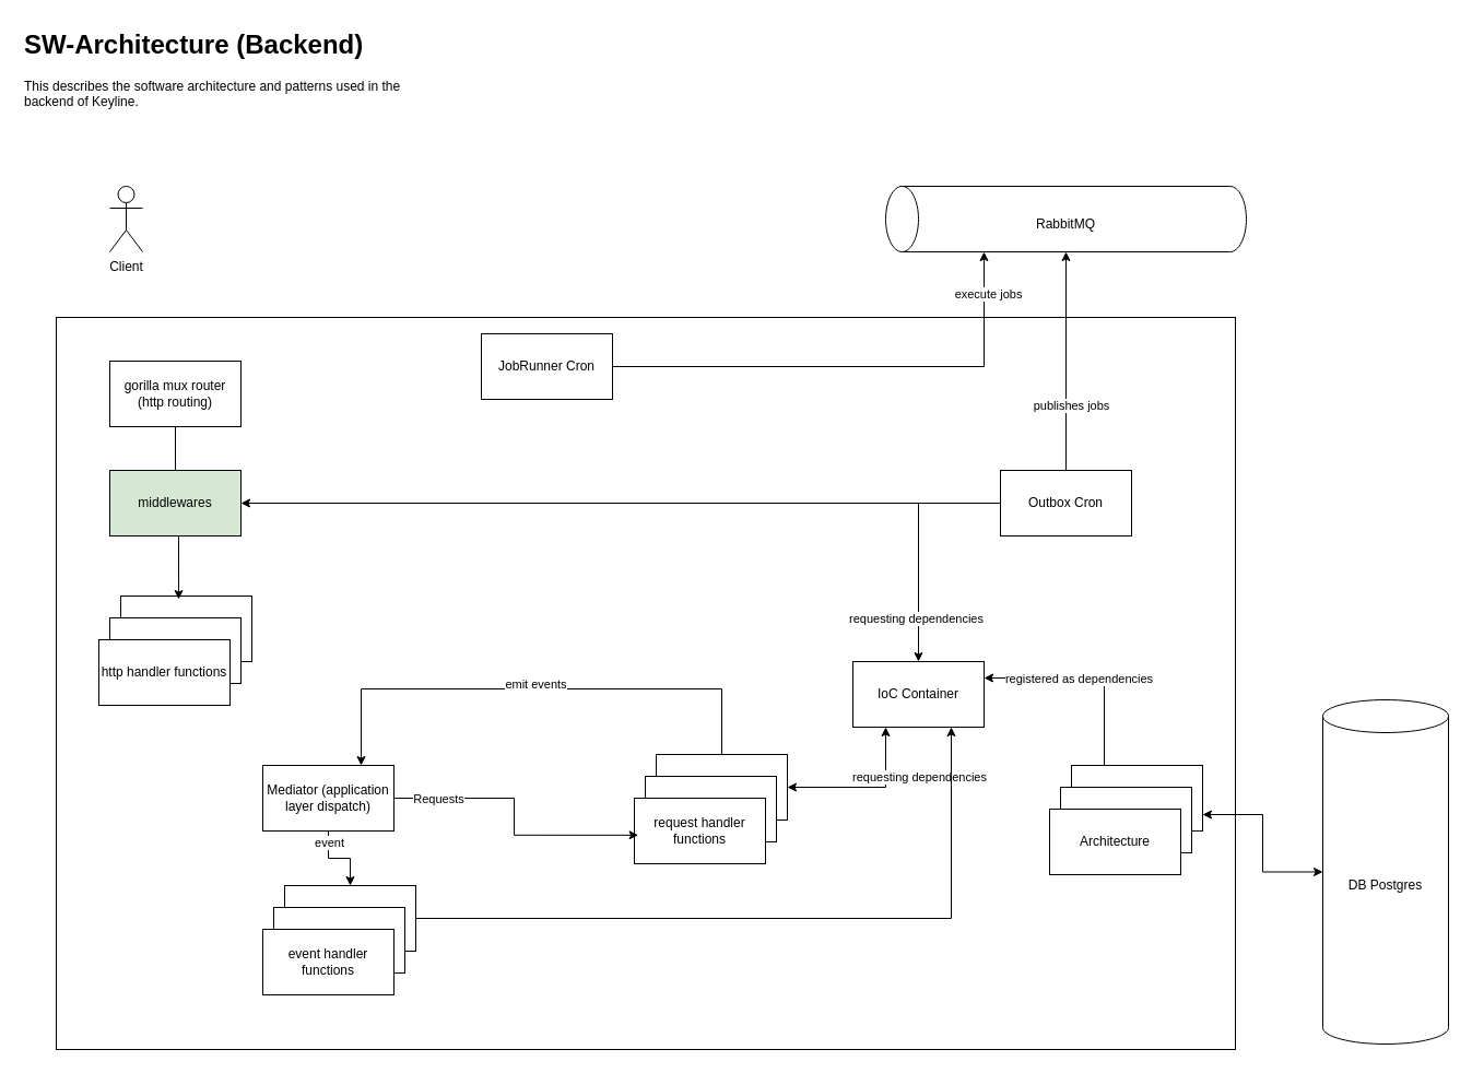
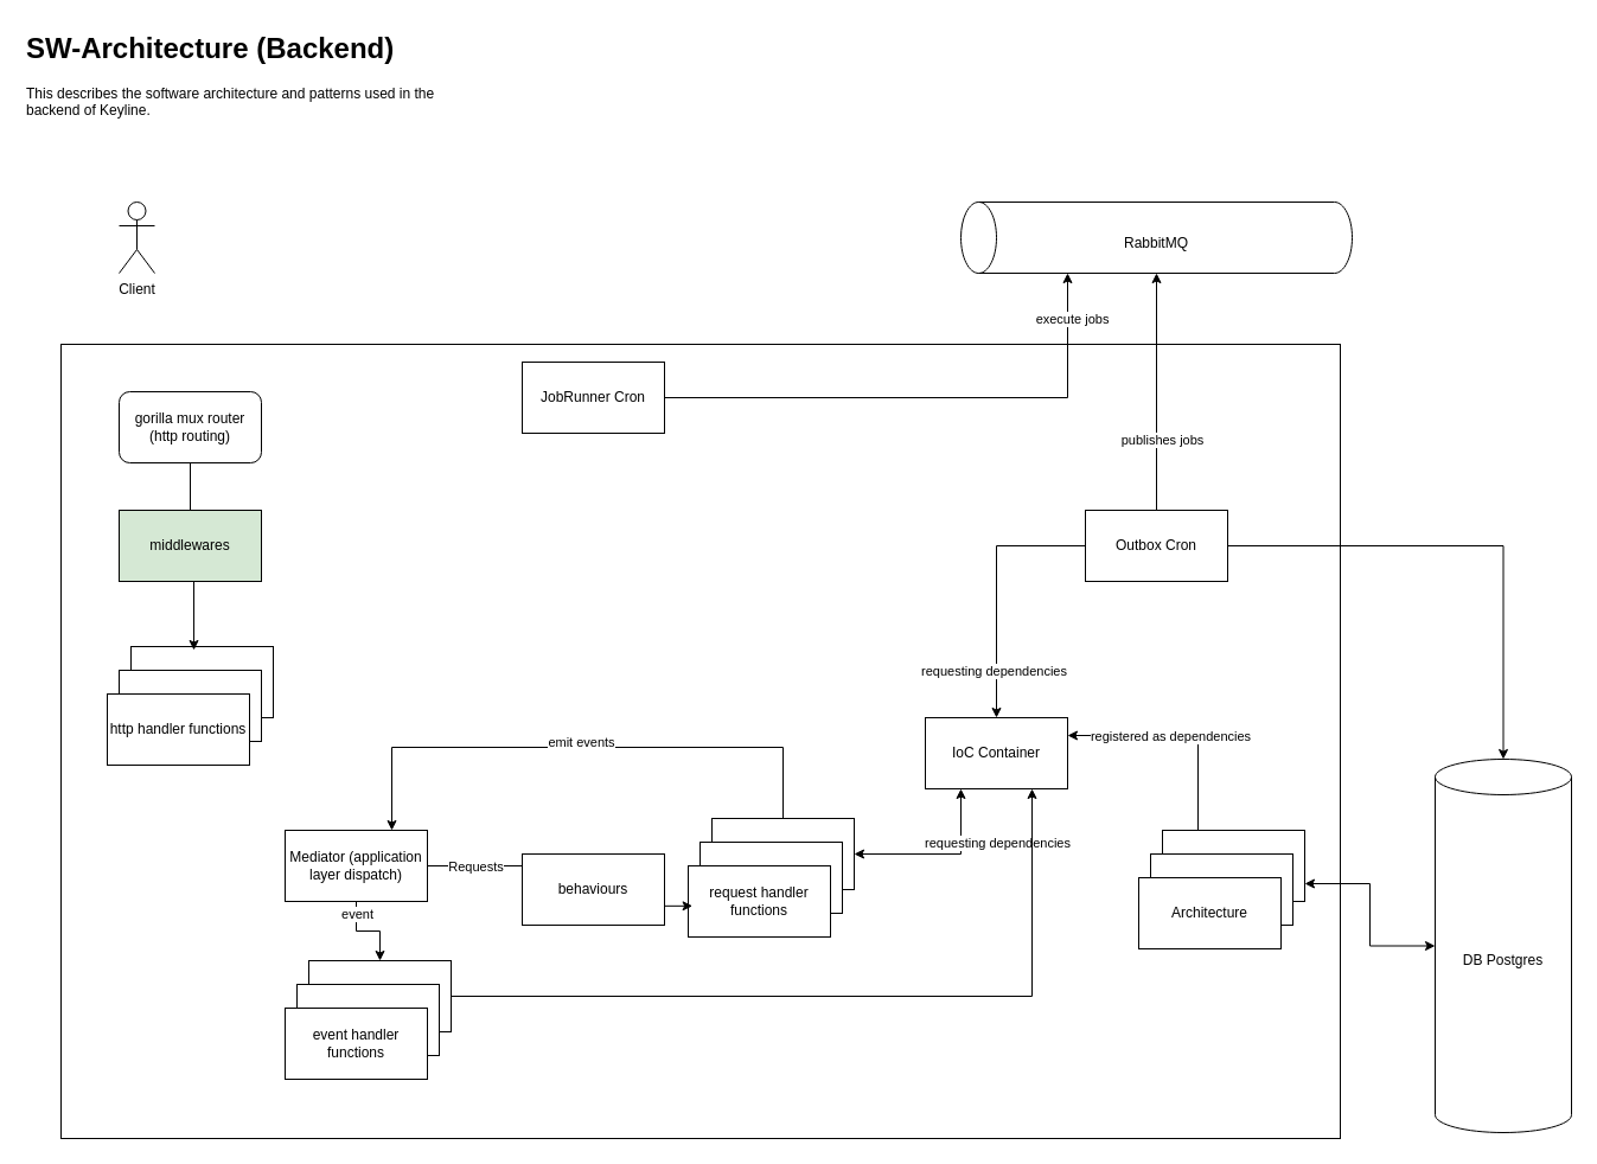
  <mxCell id="0" />
  <mxCell id="1" parent="0" />
  <mxCell id="2" value="" style="rounded=0;whiteSpace=wrap;html=1;fillColor=none;" parent="1" vertex="1"><mxGeometry x="51" y="290" width="1079" height="670" as="geometry" /></mxCell>
  <mxCell id="3" style="edgeStyle=orthogonalEdgeStyle;rounded=0;orthogonalLoop=1;jettySize=auto;html=1;exitX=1;exitY=0.5;exitDx=0;exitDy=0;entryX=0.25;entryY=1;entryDx=0;entryDy=0;startArrow=classic;startFill=1;" parent="1" source="7" target="31" edge="1"><mxGeometry relative="1" as="geometry" /></mxCell>
  <mxCell id="4" value="requesting dependencies" style="edgeLabel;html=1;align=center;verticalAlign=middle;resizable=0;points=[];" parent="3" vertex="1" connectable="0"><mxGeometry x="0.038" y="2" relative="1" as="geometry"><mxPoint x="45" y="-8" as="offset" /></mxGeometry></mxCell>
  <mxCell id="5" style="edgeStyle=orthogonalEdgeStyle;rounded=0;orthogonalLoop=1;jettySize=auto;html=1;exitX=0.5;exitY=0;exitDx=0;exitDy=0;entryX=0.75;entryY=0;entryDx=0;entryDy=0;" parent="1" source="7" target="18" edge="1"><mxGeometry relative="1" as="geometry"><Array as="points"><mxPoint x="660" y="630" /><mxPoint x="330" y="630" /></Array></mxGeometry></mxCell>
  <mxCell id="6" value="emit events" style="edgeLabel;html=1;align=center;verticalAlign=middle;resizable=0;points=[];" parent="5" vertex="1" connectable="0"><mxGeometry x="0.123" y="-1" relative="1" as="geometry"><mxPoint x="27" y="-4" as="offset" /></mxGeometry></mxCell>
  <mxCell id="7" value="" style="rounded=0;whiteSpace=wrap;html=1;" parent="1" vertex="1"><mxGeometry x="600" y="690" width="120" height="60" as="geometry" /></mxCell>
  <mxCell id="8" value="&lt;h1 style=&quot;margin-top: 0px;&quot;&gt;SW-Architecture (Backend)&lt;/h1&gt;&lt;p&gt;This describes the software architecture and patterns used in the backend of Keyline.&lt;/p&gt;" style="text;html=1;whiteSpace=wrap;overflow=hidden;rounded=0;" parent="1" vertex="1"><mxGeometry x="20" y="20" width="370" height="120" as="geometry" /></mxCell>
  <mxCell id="9" value="Client" style="shape=umlActor;verticalLabelPosition=bottom;verticalAlign=top;html=1;outlineConnect=0;" parent="1" vertex="1"><mxGeometry x="100" y="170" width="30" height="60" as="geometry" /></mxCell>
- <mxCell id="10" value="gorilla mux router (http routing)" style="rounded=0;whiteSpace=wrap;html=1;" parent="1" vertex="1"><mxGeometry x="100" y="330" width="120" height="60" as="geometry" /></mxCell>
+ <mxCell id="10" value="gorilla mux router (http routing)" style="whiteSpace=wrap;html=1;rounded=1;" parent="1" vertex="1"><mxGeometry x="100" y="330" width="120" height="60" as="geometry" /></mxCell>
  <mxCell id="11" value="" style="rounded=0;whiteSpace=wrap;html=1;" parent="1" vertex="1"><mxGeometry x="110" y="545" width="120" height="60" as="geometry" /></mxCell>
  <mxCell id="12" value="" style="rounded=0;whiteSpace=wrap;html=1;" parent="1" vertex="1"><mxGeometry x="100" y="565" width="120" height="60" as="geometry" /></mxCell>
  <mxCell id="13" value="http handler functions" style="rounded=0;whiteSpace=wrap;html=1;" parent="1" vertex="1"><mxGeometry x="90" y="585" width="120" height="60" as="geometry" /></mxCell>
  <mxCell id="14" style="edgeStyle=orthogonalEdgeStyle;rounded=0;orthogonalLoop=1;jettySize=auto;html=1;exitX=0.5;exitY=1;exitDx=0;exitDy=0;entryX=0.442;entryY=0.05;entryDx=0;entryDy=0;entryPerimeter=0;" parent="1" source="10" target="11" edge="1"><mxGeometry relative="1" as="geometry" /></mxCell>
  <mxCell id="15" value="middlewares" style="rounded=0;whiteSpace=wrap;html=1;fillColor=#d5e8d4;" parent="1" vertex="1"><mxGeometry x="100" y="430" width="120" height="60" as="geometry" /></mxCell>
  <mxCell id="16" style="edgeStyle=orthogonalEdgeStyle;rounded=0;orthogonalLoop=1;jettySize=auto;html=1;exitX=0.5;exitY=1;exitDx=0;exitDy=0;entryX=0.5;entryY=0;entryDx=0;entryDy=0;" parent="1" source="18" target="32" edge="1"><mxGeometry relative="1" as="geometry" /></mxCell>
  <mxCell id="17" value="event" style="edgeLabel;html=1;align=center;verticalAlign=middle;resizable=0;points=[];" parent="16" vertex="1" connectable="0"><mxGeometry x="-0.111" relative="1" as="geometry"><mxPoint x="-6" y="-15" as="offset" /></mxGeometry></mxCell>
  <mxCell id="18" value="Mediator (application layer dispatch)" style="rounded=0;whiteSpace=wrap;html=1;" parent="1" vertex="1"><mxGeometry x="240" y="700" width="120" height="60" as="geometry" /></mxCell>
  <mxCell id="19" value="" style="rounded=0;whiteSpace=wrap;html=1;" parent="1" vertex="1"><mxGeometry x="590" y="710" width="120" height="60" as="geometry" /></mxCell>
  <mxCell id="20" value="request handler functions" style="rounded=0;whiteSpace=wrap;html=1;" parent="1" vertex="1"><mxGeometry x="580" y="730" width="120" height="60" as="geometry" /></mxCell>
  <mxCell id="21" style="edgeStyle=orthogonalEdgeStyle;rounded=0;orthogonalLoop=1;jettySize=auto;html=1;entryX=0.03;entryY=0.564;entryDx=0;entryDy=0;entryPerimeter=0;" parent="1" source="18" target="20" edge="1"><mxGeometry relative="1" as="geometry" /></mxCell>
  <mxCell id="22" value="Requests" style="edgeLabel;html=1;align=center;verticalAlign=middle;resizable=0;points=[];" parent="21" vertex="1" connectable="0"><mxGeometry x="-0.784" y="-1" relative="1" as="geometry"><mxPoint x="12" y="-1" as="offset" /></mxGeometry></mxCell>
+ <mxCell id="23" value="behaviours" style="rounded=0;whiteSpace=wrap;html=1;" parent="1" vertex="1"><mxGeometry x="440" y="720" width="120" height="60" as="geometry" /></mxCell>
  <mxCell id="24" style="edgeStyle=orthogonalEdgeStyle;rounded=0;orthogonalLoop=1;jettySize=auto;html=1;exitX=0;exitY=0.5;exitDx=0;exitDy=0;exitPerimeter=0;entryX=1;entryY=0.75;entryDx=0;entryDy=0;startArrow=classic;startFill=1;" parent="1" source="25" target="28" edge="1"><mxGeometry relative="1" as="geometry" /></mxCell>
  <mxCell id="25" value="DB Postgres" style="shape=cylinder3;whiteSpace=wrap;html=1;boundedLbl=1;backgroundOutline=1;size=15;" parent="1" vertex="1"><mxGeometry x="1210" y="640" width="115" height="315" as="geometry" /></mxCell>
  <mxCell id="26" style="edgeStyle=orthogonalEdgeStyle;rounded=0;orthogonalLoop=1;jettySize=auto;html=1;exitX=0.25;exitY=0;exitDx=0;exitDy=0;entryX=1;entryY=0.25;entryDx=0;entryDy=0;" parent="1" source="28" target="31" edge="1"><mxGeometry relative="1" as="geometry" /></mxCell>
  <mxCell id="27" value="registered as dependencies" style="edgeLabel;html=1;align=center;verticalAlign=middle;resizable=0;points=[];" parent="26" vertex="1" connectable="0"><mxGeometry x="0.099" relative="1" as="geometry"><mxPoint as="offset" /></mxGeometry></mxCell>
  <mxCell id="28" value="" style="rounded=0;whiteSpace=wrap;html=1;" parent="1" vertex="1"><mxGeometry x="980" y="700" width="120" height="60" as="geometry" /></mxCell>
  <mxCell id="29" value="" style="rounded=0;whiteSpace=wrap;html=1;" parent="1" vertex="1"><mxGeometry x="970" y="720" width="120" height="60" as="geometry" /></mxCell>
  <mxCell id="30" value="Architecture" style="rounded=0;whiteSpace=wrap;html=1;" parent="1" vertex="1"><mxGeometry x="960" y="740" width="120" height="60" as="geometry" /></mxCell>
  <mxCell id="31" value="IoC Container" style="rounded=0;whiteSpace=wrap;html=1;" parent="1" vertex="1"><mxGeometry x="780" y="605" width="120" height="60" as="geometry" /></mxCell>
  <mxCell id="32" value="" style="rounded=0;whiteSpace=wrap;html=1;" parent="1" vertex="1"><mxGeometry x="260" y="810" width="120" height="60" as="geometry" /></mxCell>
  <mxCell id="33" value="" style="rounded=0;whiteSpace=wrap;html=1;" parent="1" vertex="1"><mxGeometry x="250" y="830" width="120" height="60" as="geometry" /></mxCell>
  <mxCell id="34" style="edgeStyle=orthogonalEdgeStyle;rounded=0;orthogonalLoop=1;jettySize=auto;html=1;entryX=0.75;entryY=1;entryDx=0;entryDy=0;exitX=1;exitY=0.5;exitDx=0;exitDy=0;" parent="1" source="32" target="31" edge="1"><mxGeometry relative="1" as="geometry" /></mxCell>
  <mxCell id="35" value="event handler functions" style="rounded=0;whiteSpace=wrap;html=1;" parent="1" vertex="1"><mxGeometry x="240" y="850" width="120" height="60" as="geometry" /></mxCell>
  <mxCell id="36" style="edgeStyle=orthogonalEdgeStyle;rounded=0;orthogonalLoop=1;jettySize=auto;html=1;entryX=0.5;entryY=0;entryDx=0;entryDy=0;" edge="1" parent="1" source="37" target="31"><mxGeometry relative="1" as="geometry" /></mxCell>
  <mxCell id="37" value="Outbox Cron" style="rounded=0;whiteSpace=wrap;html=1;" vertex="1" parent="1"><mxGeometry x="915" y="430" width="120" height="60" as="geometry" /></mxCell>
- <mxCell id="38" style="edgeStyle=orthogonalEdgeStyle;rounded=0;orthogonalLoop=1;jettySize=auto;html=1;" edge="1" parent="1" source="37" target="15"><mxGeometry relative="1" as="geometry" /></mxCell>
+ <mxCell id="38" style="edgeStyle=orthogonalEdgeStyle;rounded=0;orthogonalLoop=1;jettySize=auto;html=1;entryX=0.5;entryY=0;entryDx=0;entryDy=0;entryPerimeter=0;" edge="1" parent="1" source="37" target="25"><mxGeometry relative="1" as="geometry" /></mxCell>
  <mxCell id="39" value="" style="shape=cylinder3;whiteSpace=wrap;html=1;boundedLbl=1;backgroundOutline=1;size=15;rotation=-90;" vertex="1" parent="1"><mxGeometry x="945" y="35" width="60" height="330" as="geometry" /></mxCell>
  <mxCell id="40" value="RabbitMQ" style="text;html=1;align=center;verticalAlign=middle;whiteSpace=wrap;rounded=0;" vertex="1" parent="1"><mxGeometry x="945" y="190" width="60" height="30" as="geometry" /></mxCell>
  <mxCell id="41" style="edgeStyle=orthogonalEdgeStyle;rounded=0;orthogonalLoop=1;jettySize=auto;html=1;exitX=0.5;exitY=0;exitDx=0;exitDy=0;entryX=0;entryY=0.5;entryDx=0;entryDy=0;entryPerimeter=0;" edge="1" parent="1" source="37" target="39"><mxGeometry relative="1" as="geometry" /></mxCell>
  <mxCell id="42" value="publishes jobs" style="edgeLabel;html=1;align=center;verticalAlign=middle;resizable=0;points=[];" vertex="1" connectable="0" parent="41"><mxGeometry x="-0.4" y="-4" relative="1" as="geometry"><mxPoint as="offset" /></mxGeometry></mxCell>
  <mxCell id="43" value="requesting dependencies" style="edgeLabel;html=1;align=center;verticalAlign=middle;resizable=0;points=[];" vertex="1" connectable="0" parent="1"><mxGeometry x="837" y="565" as="geometry" /></mxCell>
  <mxCell id="44" value="JobRunner Cron" style="rounded=0;whiteSpace=wrap;html=1;" vertex="1" parent="1"><mxGeometry x="440" y="305" width="120" height="60" as="geometry" /></mxCell>
  <mxCell id="45" style="edgeStyle=orthogonalEdgeStyle;rounded=0;orthogonalLoop=1;jettySize=auto;html=1;entryX=0;entryY=0;entryDx=0;entryDy=90;entryPerimeter=0;" edge="1" parent="1" source="44" target="39"><mxGeometry relative="1" as="geometry" /></mxCell>
  <mxCell id="46" value="execute jobs" style="edgeLabel;html=1;align=center;verticalAlign=middle;resizable=0;points=[];" vertex="1" connectable="0" parent="45"><mxGeometry x="0.829" y="-3" relative="1" as="geometry"><mxPoint as="offset" /></mxGeometry></mxCell>
